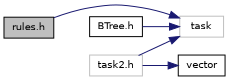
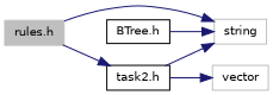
  digraph {
    rankdir=LR
    node [color=black fillcolor=white fontname=Helvetica fontsize=10 shape=record style=filled]
    edge [color=midnightblue fontname=Helvetica fontsize=10 labelfontname=Helvetica labelfontsize=10 style=solid]
-   n1 [fillcolor=grey75 fontcolor=black height=0.2 label="rules.h" width=0.4]
-   n2 [color=grey75 height=0.2 label=task width=0.4]
-   n3 [color=grey75 height=0.2 label="task2.h" width=0.4]
-   n4 [height=0.2 label=vector width=0.4]
+   n1 [color=grey75 fillcolor=grey75 fontcolor=black height=0.2 label="rules.h" width=0.4]
+   n2 [color=grey75 height=0.2 label=string width=0.4]
+   n3 [height=0.2 label="task2.h" width=0.4]
+   n4 [color=grey75 height=0.2 label=vector width=0.4]
    n5 [height=0.2 label="BTree.h" width=0.4]
    n1 -> n2
+   n1 -> n3
    n3 -> n2
    n3 -> n4
    n5 -> n2
  }
